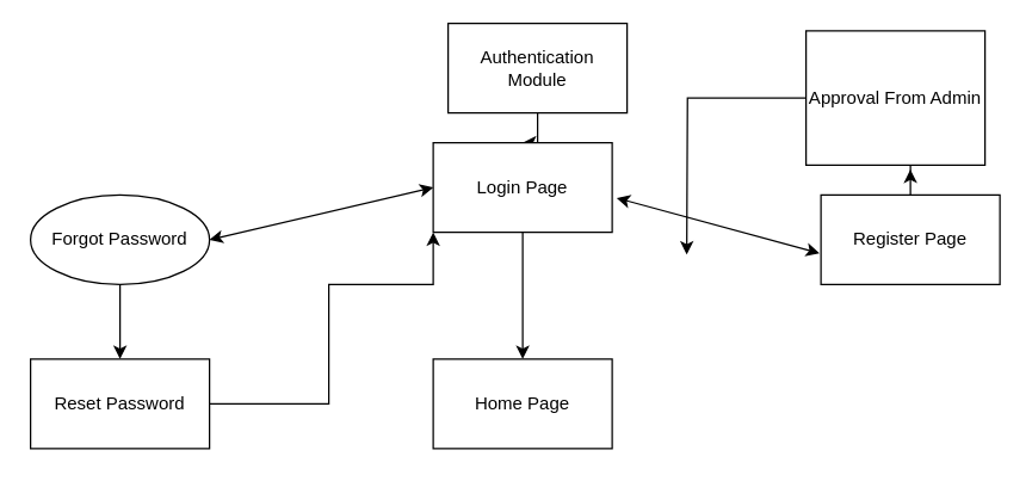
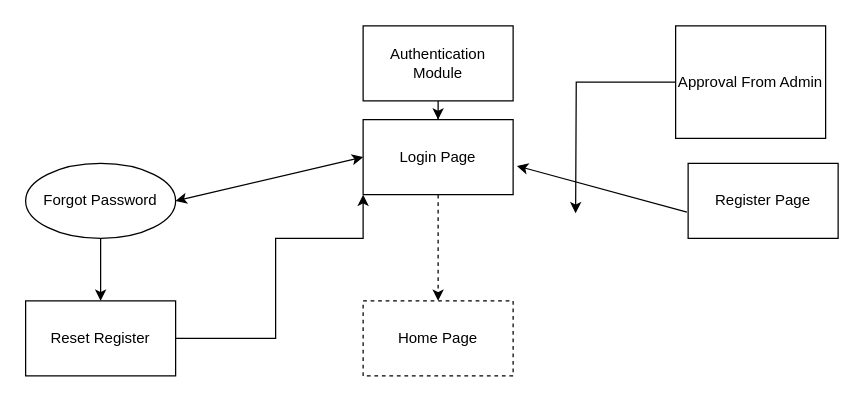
  <mxCell id="0" />
  <mxCell id="1" parent="0" />
  <mxCell id="2" style="edgeStyle=orthogonalEdgeStyle;rounded=0;orthogonalLoop=1;jettySize=auto;html=1;" edge="1" parent="1" source="3" target="5"><mxGeometry relative="1" as="geometry" /></mxCell>
- <mxCell id="3" value="Authentication Module" style="rounded=0;whiteSpace=wrap;html=1;" vertex="1" parent="1"><mxGeometry x="300" y="15" width="120" height="60" as="geometry" /></mxCell>
- <mxCell id="4" style="edgeStyle=orthogonalEdgeStyle;rounded=0;orthogonalLoop=1;jettySize=auto;html=1;entryX=0.5;entryY=0;entryDx=0;entryDy=0;" edge="1" parent="1" source="5" target="10"><mxGeometry relative="1" as="geometry" /></mxCell>
+ <mxCell id="3" value="Authentication Module" style="rounded=0;whiteSpace=wrap;html=1;" vertex="1" parent="1"><mxGeometry x="290" y="20" width="120" height="60" as="geometry" /></mxCell>
+ <mxCell id="4" style="edgeStyle=orthogonalEdgeStyle;rounded=0;orthogonalLoop=1;jettySize=auto;html=1;entryX=0.5;entryY=0;entryDx=0;entryDy=0;dashed=1;" edge="1" parent="1" source="5" target="10"><mxGeometry relative="1" as="geometry" /></mxCell>
  <mxCell id="5" value="Login Page" style="rounded=0;whiteSpace=wrap;html=1;" vertex="1" parent="1"><mxGeometry x="290" y="95" width="120" height="60" as="geometry" /></mxCell>
  <mxCell id="6" style="edgeStyle=orthogonalEdgeStyle;rounded=0;orthogonalLoop=1;jettySize=auto;html=1;" edge="1" parent="1" source="7"><mxGeometry relative="1" as="geometry"><mxPoint x="80" y="240" as="targetPoint" /></mxGeometry></mxCell>
  <mxCell id="7" value="Forgot Password" style="ellipse;whiteSpace=wrap;html=1;" vertex="1" parent="1"><mxGeometry x="20" y="130" width="120" height="60" as="geometry" /></mxCell>
- <mxCell id="8" style="edgeStyle=orthogonalEdgeStyle;rounded=0;orthogonalLoop=1;jettySize=auto;html=1;entryX=0.583;entryY=1.033;entryDx=0;entryDy=0;entryPerimeter=0;" edge="1" parent="1" source="9" target="16"><mxGeometry relative="1" as="geometry" /></mxCell>
  <mxCell id="9" value="Register Page" style="rounded=0;whiteSpace=wrap;html=1;" vertex="1" parent="1"><mxGeometry x="550" y="130" width="120" height="60" as="geometry" /></mxCell>
- <mxCell id="10" value="Home Page" style="rounded=0;whiteSpace=wrap;html=1;" vertex="1" parent="1"><mxGeometry x="290" y="240" width="120" height="60" as="geometry" /></mxCell>
- <mxCell id="11" value="" style="endArrow=classic;startArrow=classic;html=1;entryX=-0.008;entryY=0.65;entryDx=0;entryDy=0;entryPerimeter=0;exitX=1.025;exitY=0.617;exitDx=0;exitDy=0;exitPerimeter=0;" edge="1" parent="1" source="5" target="9"><mxGeometry width="50" height="50" relative="1" as="geometry"><mxPoint x="370" y="260" as="sourcePoint" /><mxPoint x="420" y="210" as="targetPoint" /></mxGeometry></mxCell>
+ <mxCell id="10" value="Home Page" style="rounded=0;whiteSpace=wrap;html=1;dashed=1;" vertex="1" parent="1"><mxGeometry x="290" y="240" width="120" height="60" as="geometry" /></mxCell>
+ <mxCell id="11" value="" style="endArrow=none;startArrow=classic;html=1;entryX=-0.008;entryY=0.65;entryDx=0;entryDy=0;entryPerimeter=0;exitX=1.025;exitY=0.617;exitDx=0;exitDy=0;exitPerimeter=0;" edge="1" parent="1" source="5" target="9"><mxGeometry width="50" height="50" relative="1" as="geometry"><mxPoint x="370" y="260" as="sourcePoint" /><mxPoint x="420" y="210" as="targetPoint" /></mxGeometry></mxCell>
  <mxCell id="12" value="" style="endArrow=classic;startArrow=classic;html=1;entryX=0;entryY=0.5;entryDx=0;entryDy=0;exitX=1;exitY=0.5;exitDx=0;exitDy=0;" edge="1" parent="1" source="7" target="5"><mxGeometry width="50" height="50" relative="1" as="geometry"><mxPoint x="370" y="260" as="sourcePoint" /><mxPoint x="420" y="210" as="targetPoint" /></mxGeometry></mxCell>
  <mxCell id="13" style="edgeStyle=orthogonalEdgeStyle;rounded=0;orthogonalLoop=1;jettySize=auto;html=1;entryX=0;entryY=1;entryDx=0;entryDy=0;" edge="1" parent="1" source="14" target="5"><mxGeometry relative="1" as="geometry"><Array as="points"><mxPoint x="220" y="270" /><mxPoint x="220" y="190" /></Array></mxGeometry></mxCell>
- <mxCell id="14" value="Reset Password" style="rounded=0;whiteSpace=wrap;html=1;" vertex="1" parent="1"><mxGeometry x="20" y="240" width="120" height="60" as="geometry" /></mxCell>
+ <mxCell id="14" value="Reset Register" style="rounded=0;whiteSpace=wrap;html=1;" vertex="1" parent="1"><mxGeometry x="20" y="240" width="120" height="60" as="geometry" /></mxCell>
  <mxCell id="15" style="edgeStyle=orthogonalEdgeStyle;rounded=0;orthogonalLoop=1;jettySize=auto;html=1;" edge="1" parent="1" source="16"><mxGeometry relative="1" as="geometry"><mxPoint x="460" y="170" as="targetPoint" /></mxGeometry></mxCell>
  <mxCell id="16" value="Approval From Admin" style="rounded=0;whiteSpace=wrap;html=1;" vertex="1" parent="1"><mxGeometry x="540" y="20" width="120" height="90" as="geometry" /></mxCell>
